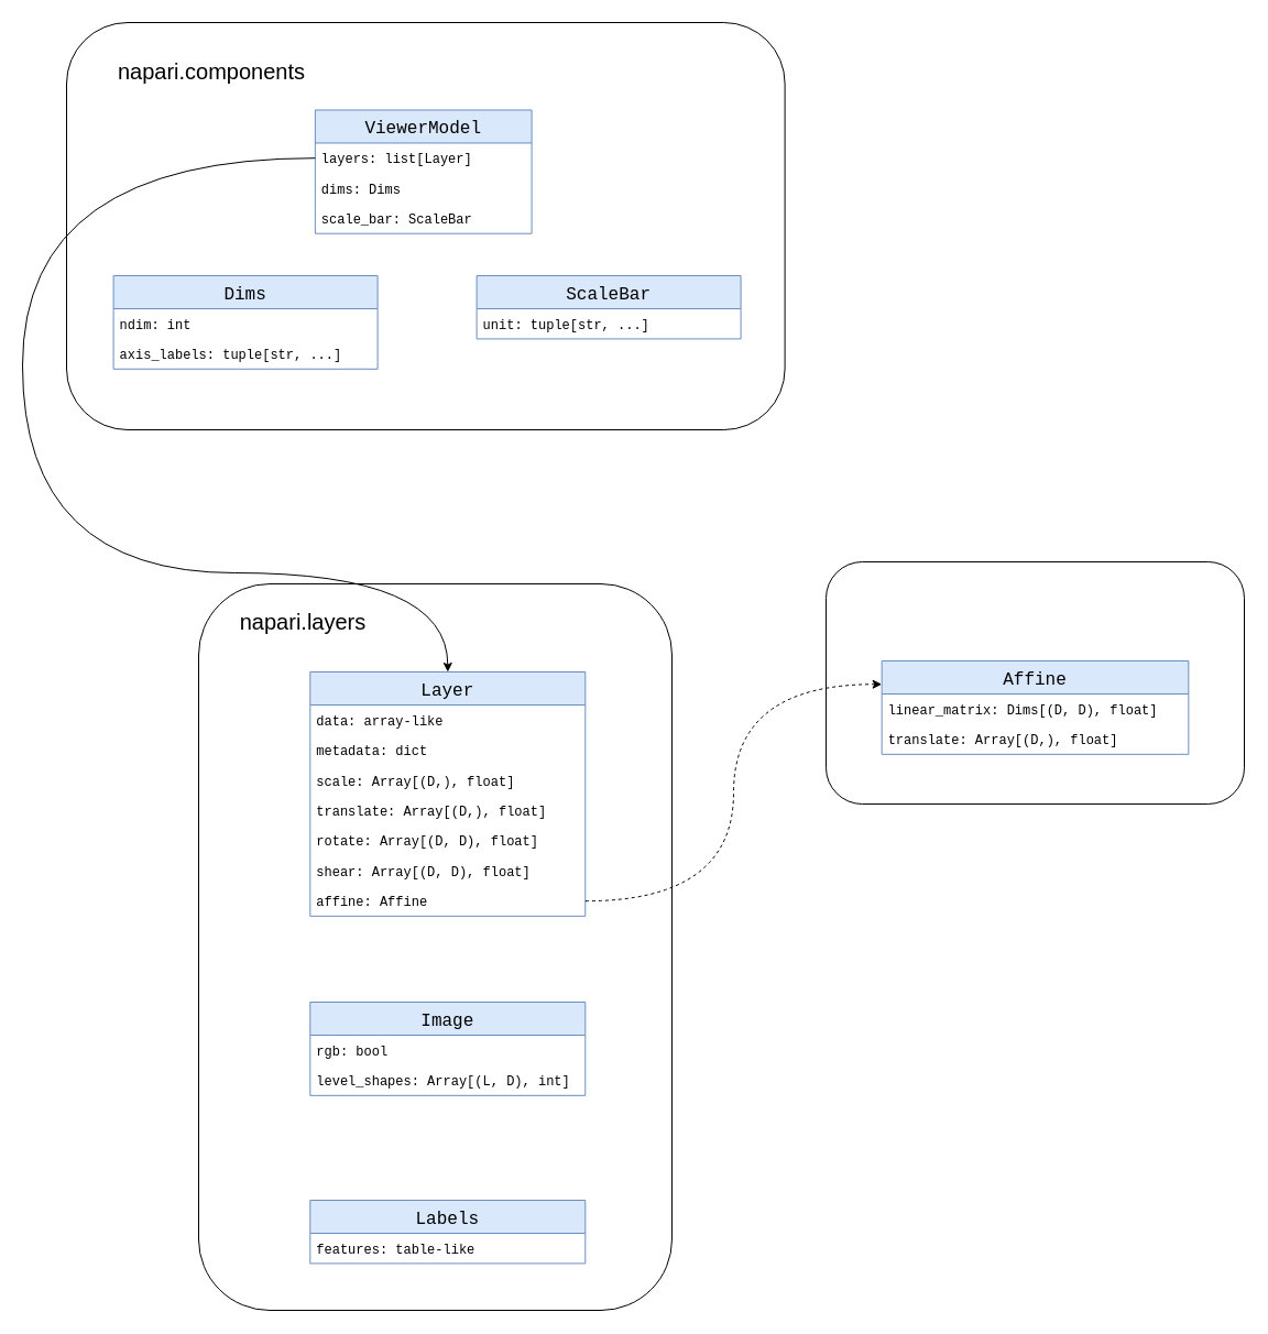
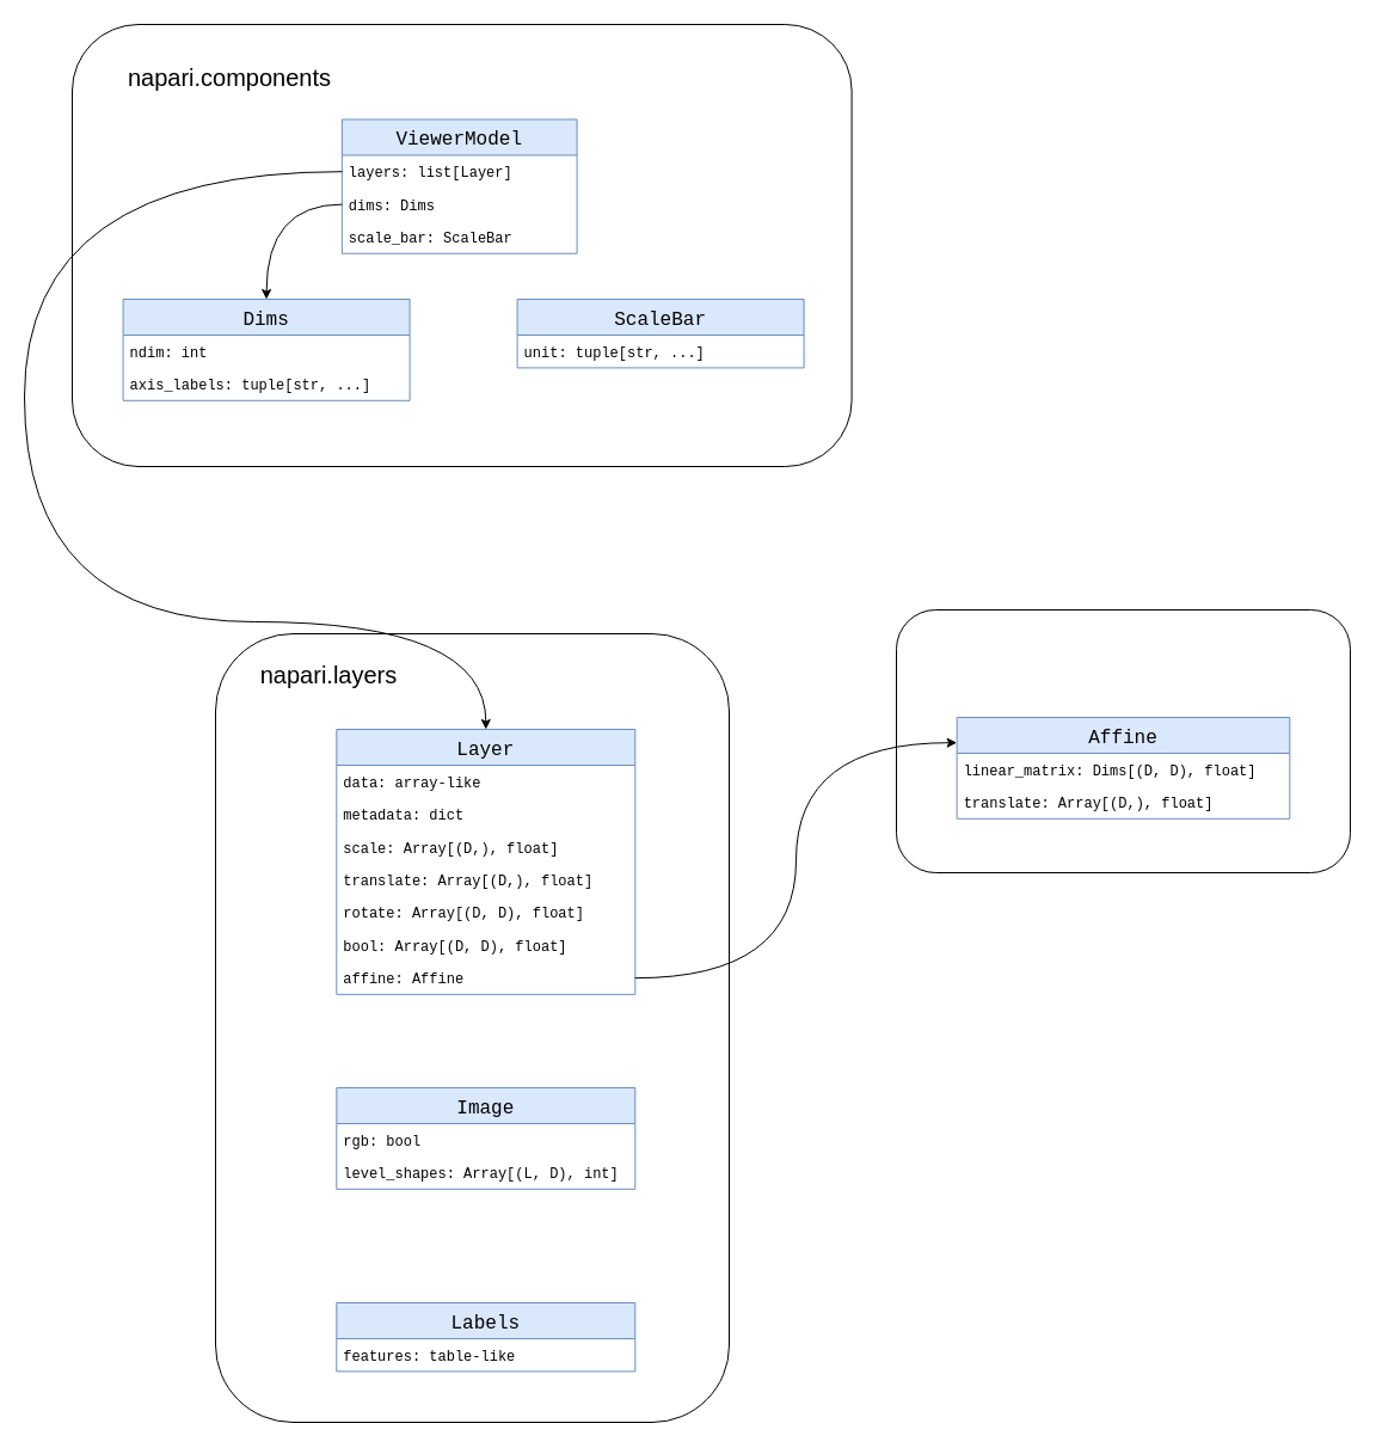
  <mxCell id="0" />
  <mxCell id="1" parent="0" />
  <mxCell id="2" value="" style="group" vertex="1" connectable="0" parent="1"><mxGeometry x="750" y="510" width="380" height="220" as="geometry" /></mxCell>
  <mxCell id="3" value="" style="rounded=1;whiteSpace=wrap;html=1;fillColor=default;" vertex="1" parent="2"><mxGeometry width="380" height="220" as="geometry" /></mxCell>
  <mxCell id="4" value="Affine" style="swimlane;fontStyle=0;childLayout=stackLayout;horizontal=1;startSize=30;horizontalStack=0;resizeParent=1;resizeParentMax=0;resizeLast=0;collapsible=1;marginBottom=0;fontSize=16;fillColor=#dae8fc;strokeColor=#6c8ebf;fontFamily=Courier New;" vertex="1" parent="2"><mxGeometry x="50.65" y="90" width="278.7" height="84.815" as="geometry" /></mxCell>
  <mxCell id="5" value="linear_matrix: Dims[(D, D), float]" style="text;strokeColor=none;fillColor=none;align=left;verticalAlign=middle;spacingLeft=4;spacingRight=4;overflow=hidden;points=[[0,0.5],[1,0.5]];portConstraint=eastwest;rotatable=0;fontSize=12;fontFamily=Courier New;" vertex="1" parent="4"><mxGeometry y="30" width="278.7" height="27.407" as="geometry" /></mxCell>
  <mxCell id="6" value="translate: Array[(D,), float]" style="text;strokeColor=none;fillColor=none;align=left;verticalAlign=middle;spacingLeft=4;spacingRight=4;overflow=hidden;points=[[0,0.5],[1,0.5]];portConstraint=eastwest;rotatable=0;fontSize=12;fontFamily=Courier New;" vertex="1" parent="4"><mxGeometry y="57.407" width="278.7" height="27.407" as="geometry" /></mxCell>
  <mxCell id="7" value="" style="group" parent="1" vertex="1" connectable="0"><mxGeometry x="170" y="530" width="440" height="660" as="geometry" /></mxCell>
  <mxCell id="8" value="" style="rounded=1;whiteSpace=wrap;html=1;fillColor=default;" parent="7" vertex="1"><mxGeometry x="10" width="430" height="660" as="geometry" /></mxCell>
  <mxCell id="9" value="Layer" style="swimlane;fontStyle=0;childLayout=stackLayout;horizontal=1;startSize=30;horizontalStack=0;resizeParent=1;resizeParentMax=0;resizeLast=0;collapsible=1;marginBottom=0;fontSize=16;fillColor=#dae8fc;strokeColor=#6c8ebf;fontFamily=Courier New;" parent="7" vertex="1"><mxGeometry x="111.3" y="80" width="250" height="221.852" as="geometry" /></mxCell>
  <mxCell id="10" value="data: array-like" style="text;strokeColor=none;fillColor=none;align=left;verticalAlign=middle;spacingLeft=4;spacingRight=4;overflow=hidden;points=[[0,0.5],[1,0.5]];portConstraint=eastwest;rotatable=0;fontSize=12;fontFamily=Courier New;" parent="9" vertex="1"><mxGeometry y="30" width="250" height="27.407" as="geometry" /></mxCell>
  <mxCell id="11" value="metadata: dict" style="text;strokeColor=none;fillColor=none;align=left;verticalAlign=middle;spacingLeft=4;spacingRight=4;overflow=hidden;points=[[0,0.5],[1,0.5]];portConstraint=eastwest;rotatable=0;fontSize=12;fontFamily=Courier New;" parent="9" vertex="1"><mxGeometry y="57.407" width="250" height="27.407" as="geometry" /></mxCell>
  <mxCell id="12" value="scale: Array[(D,), float]" style="text;strokeColor=none;fillColor=none;align=left;verticalAlign=middle;spacingLeft=4;spacingRight=4;overflow=hidden;points=[[0,0.5],[1,0.5]];portConstraint=eastwest;rotatable=0;fontSize=12;fontFamily=Courier New;" parent="9" vertex="1"><mxGeometry y="84.815" width="250" height="27.407" as="geometry" /></mxCell>
  <mxCell id="13" value="translate: Array[(D,), float]" style="text;strokeColor=none;fillColor=none;align=left;verticalAlign=middle;spacingLeft=4;spacingRight=4;overflow=hidden;points=[[0,0.5],[1,0.5]];portConstraint=eastwest;rotatable=0;fontSize=12;fontFamily=Courier New;" parent="9" vertex="1"><mxGeometry y="112.222" width="250" height="27.407" as="geometry" /></mxCell>
  <mxCell id="14" value="rotate: Array[(D, D), float]" style="text;strokeColor=none;fillColor=none;align=left;verticalAlign=middle;spacingLeft=4;spacingRight=4;overflow=hidden;points=[[0,0.5],[1,0.5]];portConstraint=eastwest;rotatable=0;fontSize=12;fontFamily=Courier New;" parent="9" vertex="1"><mxGeometry y="139.63" width="250" height="27.407" as="geometry" /></mxCell>
- <mxCell id="15" value="shear: Array[(D, D), float]" style="text;strokeColor=none;fillColor=none;align=left;verticalAlign=middle;spacingLeft=4;spacingRight=4;overflow=hidden;points=[[0,0.5],[1,0.5]];portConstraint=eastwest;rotatable=0;fontSize=12;fontFamily=Courier New;" parent="9" vertex="1"><mxGeometry y="167.037" width="250" height="27.407" as="geometry" /></mxCell>
+ <mxCell id="15" value="bool: Array[(D, D), float]" style="text;strokeColor=none;fillColor=none;align=left;verticalAlign=middle;spacingLeft=4;spacingRight=4;overflow=hidden;points=[[0,0.5],[1,0.5]];portConstraint=eastwest;rotatable=0;fontSize=12;fontFamily=Courier New;" parent="9" vertex="1"><mxGeometry y="167.037" width="250" height="27.407" as="geometry" /></mxCell>
  <mxCell id="16" value="affine: Affine" style="text;strokeColor=none;fillColor=none;align=left;verticalAlign=middle;spacingLeft=4;spacingRight=4;overflow=hidden;points=[[0,0.5],[1,0.5]];portConstraint=eastwest;rotatable=0;fontSize=12;fontFamily=Courier New;" parent="9" vertex="1"><mxGeometry y="194.444" width="250" height="27.407" as="geometry" /></mxCell>
  <mxCell id="17" value="Image" style="swimlane;fontStyle=0;childLayout=stackLayout;horizontal=1;startSize=30;horizontalStack=0;resizeParent=1;resizeParentMax=0;resizeLast=0;collapsible=1;marginBottom=0;fontSize=16;fillColor=#dae8fc;strokeColor=#6c8ebf;fontFamily=Courier New;" parent="7" vertex="1"><mxGeometry x="111.3" y="380" width="250" height="84.815" as="geometry" /></mxCell>
  <mxCell id="18" value="rgb: bool" style="text;strokeColor=none;fillColor=none;align=left;verticalAlign=middle;spacingLeft=4;spacingRight=4;overflow=hidden;points=[[0,0.5],[1,0.5]];portConstraint=eastwest;rotatable=0;fontSize=12;fontFamily=Courier New;" parent="17" vertex="1"><mxGeometry y="30" width="250" height="27.407" as="geometry" /></mxCell>
  <mxCell id="19" value="level_shapes: Array[(L, D), int]" style="text;strokeColor=none;fillColor=none;align=left;verticalAlign=middle;spacingLeft=4;spacingRight=4;overflow=hidden;points=[[0,0.5],[1,0.5]];portConstraint=eastwest;rotatable=0;fontSize=12;fontFamily=Courier New;" parent="17" vertex="1"><mxGeometry y="57.407" width="250" height="27.407" as="geometry" /></mxCell>
  <mxCell id="20" value="&lt;font style=&quot;font-size: 20px;&quot;&gt;napari.layers&lt;/font&gt;" style="text;html=1;strokeColor=none;fillColor=none;align=center;verticalAlign=middle;whiteSpace=wrap;rounded=0;" parent="7" vertex="1"><mxGeometry y="20" width="210.2" height="27.41" as="geometry" /></mxCell>
  <mxCell id="21" value="Labels" style="swimlane;fontStyle=0;childLayout=stackLayout;horizontal=1;startSize=30;horizontalStack=0;resizeParent=1;resizeParentMax=0;resizeLast=0;collapsible=1;marginBottom=0;fontSize=16;fillColor=#dae8fc;strokeColor=#6c8ebf;fontFamily=Courier New;" parent="7" vertex="1"><mxGeometry x="111.3" y="560" width="250" height="57.407" as="geometry" /></mxCell>
  <mxCell id="22" value="features: table-like" style="text;strokeColor=none;fillColor=none;align=left;verticalAlign=middle;spacingLeft=4;spacingRight=4;overflow=hidden;points=[[0,0.5],[1,0.5]];portConstraint=eastwest;rotatable=0;fontSize=12;fontFamily=Courier New;" parent="21" vertex="1"><mxGeometry y="30" width="250" height="27.407" as="geometry" /></mxCell>
  <mxCell id="23" value="" style="group" parent="1" vertex="1" connectable="0"><mxGeometry x="50" y="20" width="662.6" height="370" as="geometry" /></mxCell>
  <mxCell id="24" value="" style="rounded=1;whiteSpace=wrap;html=1;fillColor=default;" parent="23" vertex="1"><mxGeometry x="10.0" width="652.6" height="370" as="geometry" /></mxCell>
  <mxCell id="25" value="ViewerModel" style="swimlane;fontStyle=0;childLayout=stackLayout;horizontal=1;startSize=30;horizontalStack=0;resizeParent=1;resizeParentMax=0;resizeLast=0;collapsible=1;marginBottom=0;fontSize=16;fillColor=#dae8fc;strokeColor=#6c8ebf;fontFamily=Courier New;" parent="23" vertex="1"><mxGeometry x="235.86" y="79.48" width="196.74" height="112.222" as="geometry" /></mxCell>
  <mxCell id="26" value="layers: list[Layer]" style="text;strokeColor=none;fillColor=none;align=left;verticalAlign=middle;spacingLeft=4;spacingRight=4;overflow=hidden;points=[[0,0.5],[1,0.5]];portConstraint=eastwest;rotatable=0;fontSize=12;fontFamily=Courier New;" parent="25" vertex="1"><mxGeometry y="30" width="196.74" height="27.407" as="geometry" /></mxCell>
  <mxCell id="27" value="dims: Dims" style="text;strokeColor=none;fillColor=none;align=left;verticalAlign=middle;spacingLeft=4;spacingRight=4;overflow=hidden;points=[[0,0.5],[1,0.5]];portConstraint=eastwest;rotatable=0;fontSize=12;fontFamily=Courier New;" parent="25" vertex="1"><mxGeometry y="57.407" width="196.74" height="27.407" as="geometry" /></mxCell>
  <mxCell id="28" value="scale_bar: ScaleBar" style="text;strokeColor=none;fillColor=none;align=left;verticalAlign=middle;spacingLeft=4;spacingRight=4;overflow=hidden;points=[[0,0.5],[1,0.5]];portConstraint=eastwest;rotatable=0;fontSize=12;fontFamily=Courier New;" parent="25" vertex="1"><mxGeometry y="84.815" width="196.74" height="27.407" as="geometry" /></mxCell>
  <mxCell id="29" value="Dims" style="swimlane;fontStyle=0;childLayout=stackLayout;horizontal=1;startSize=30;horizontalStack=0;resizeParent=1;resizeParentMax=0;resizeLast=0;collapsible=1;marginBottom=0;fontSize=16;fillColor=#dae8fc;strokeColor=#6c8ebf;fontFamily=Courier New;" parent="23" vertex="1"><mxGeometry x="52.6" y="230" width="240" height="84.815" as="geometry" /></mxCell>
  <mxCell id="30" value="ndim: int" style="text;strokeColor=none;fillColor=none;align=left;verticalAlign=middle;spacingLeft=4;spacingRight=4;overflow=hidden;points=[[0,0.5],[1,0.5]];portConstraint=eastwest;rotatable=0;fontSize=12;fontFamily=Courier New;" parent="29" vertex="1"><mxGeometry y="30" width="240" height="27.407" as="geometry" /></mxCell>
  <mxCell id="31" value="axis_labels: tuple[str, ...]" style="text;strokeColor=none;fillColor=none;align=left;verticalAlign=middle;spacingLeft=4;spacingRight=4;overflow=hidden;points=[[0,0.5],[1,0.5]];portConstraint=eastwest;rotatable=0;fontSize=12;fontFamily=Courier New;" parent="29" vertex="1"><mxGeometry y="57.407" width="240" height="27.407" as="geometry" /></mxCell>
  <mxCell id="32" value="&lt;font style=&quot;font-size: 20px;&quot;&gt;napari.components&lt;/font&gt;" style="text;html=1;strokeColor=none;fillColor=none;align=center;verticalAlign=middle;whiteSpace=wrap;rounded=0;" parent="23" vertex="1"><mxGeometry y="30" width="283.8" height="27.41" as="geometry" /></mxCell>
+ <mxCell id="33" style="edgeStyle=orthogonalEdgeStyle;curved=1;rounded=0;orthogonalLoop=1;jettySize=auto;html=1;exitX=0;exitY=0.5;exitDx=0;exitDy=0;entryX=0.5;entryY=0;entryDx=0;entryDy=0;" parent="23" source="27" target="29" edge="1"><mxGeometry relative="1" as="geometry" /></mxCell>
  <mxCell id="34" value="ScaleBar" style="swimlane;fontStyle=0;childLayout=stackLayout;horizontal=1;startSize=30;horizontalStack=0;resizeParent=1;resizeParentMax=0;resizeLast=0;collapsible=1;marginBottom=0;fontSize=16;fillColor=#dae8fc;strokeColor=#6c8ebf;fontFamily=Courier New;" parent="23" vertex="1"><mxGeometry x="382.6" y="230" width="240" height="57.407" as="geometry" /></mxCell>
  <mxCell id="35" value="unit: tuple[str, ...]" style="text;strokeColor=none;fillColor=none;align=left;verticalAlign=middle;spacingLeft=4;spacingRight=4;overflow=hidden;points=[[0,0.5],[1,0.5]];portConstraint=eastwest;rotatable=0;fontSize=12;fontFamily=Courier New;" parent="34" vertex="1"><mxGeometry y="30" width="240" height="27.407" as="geometry" /></mxCell>
  <mxCell id="36" style="edgeStyle=orthogonalEdgeStyle;curved=1;rounded=0;orthogonalLoop=1;jettySize=auto;html=1;exitX=0;exitY=0.5;exitDx=0;exitDy=0;entryX=0.5;entryY=0;entryDx=0;entryDy=0;" parent="1" source="26" target="9" edge="1"><mxGeometry relative="1" as="geometry"><Array as="points"><mxPoint x="20" y="143" /><mxPoint x="20" y="520" /><mxPoint x="406" y="520" /></Array></mxGeometry></mxCell>
- <mxCell id="37" style="edgeStyle=orthogonalEdgeStyle;rounded=0;orthogonalLoop=1;jettySize=auto;html=1;exitX=1;exitY=0.5;exitDx=0;exitDy=0;entryX=0;entryY=0.25;entryDx=0;entryDy=0;curved=1;dashed=1;" edge="1" parent="1" source="16" target="4"><mxGeometry relative="1" as="geometry" /></mxCell>
+ <mxCell id="37" style="edgeStyle=orthogonalEdgeStyle;rounded=0;orthogonalLoop=1;jettySize=auto;html=1;exitX=1;exitY=0.5;exitDx=0;exitDy=0;entryX=0;entryY=0.25;entryDx=0;entryDy=0;curved=1;" edge="1" parent="1" source="16" target="4"><mxGeometry relative="1" as="geometry" /></mxCell>
